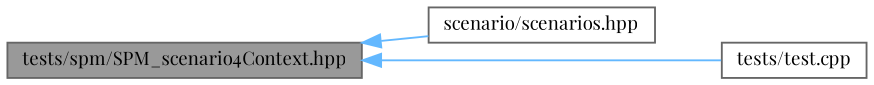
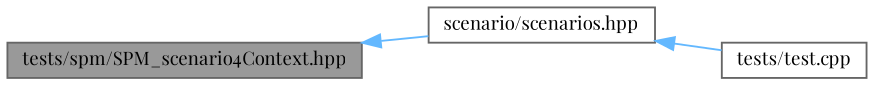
  digraph {
    fontname="Playfair Display"
    rankdir=LR
    node [color=grey40 fillcolor=white fontname="Playfair Display" fontsize=10 shape=box style=filled]
    edge [color=steelblue1 dir=back fontname="Playfair Display" fontsize=10 labelfontname=Helvetica labelfontsize=10 style=solid]
    n1 [color=gray40 fillcolor=grey60 fontcolor=black height=0.2 label="tests/spm/SPM_scenario4Context.hpp" width=0.4]
    n2 [height=0.2 label="scenario/scenarios.hpp" width=0.4]
    n3 [height=0.2 label="tests/test.cpp" width=0.4]
    n1 -> n2
-   n1 -> n3
+   n2 -> n3
  }
